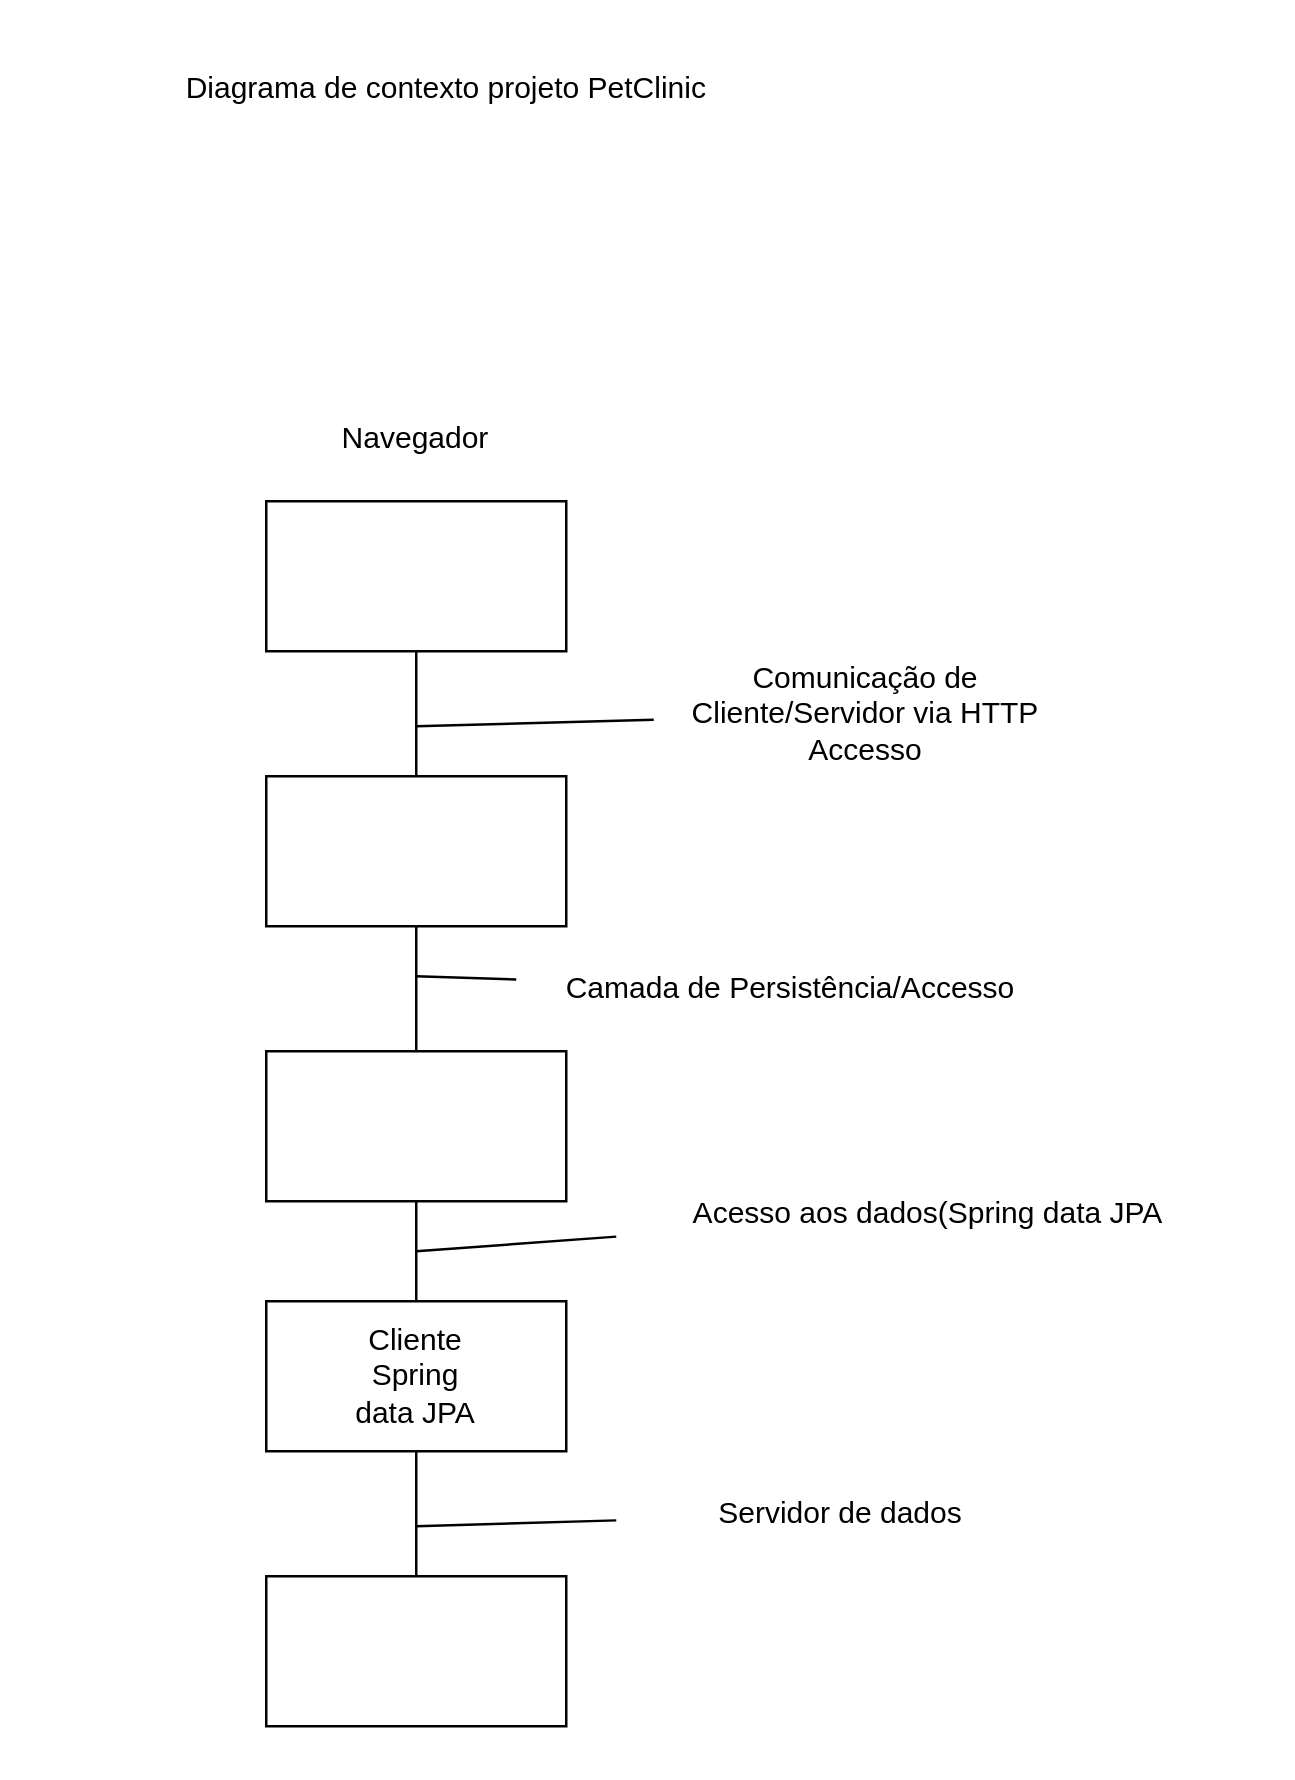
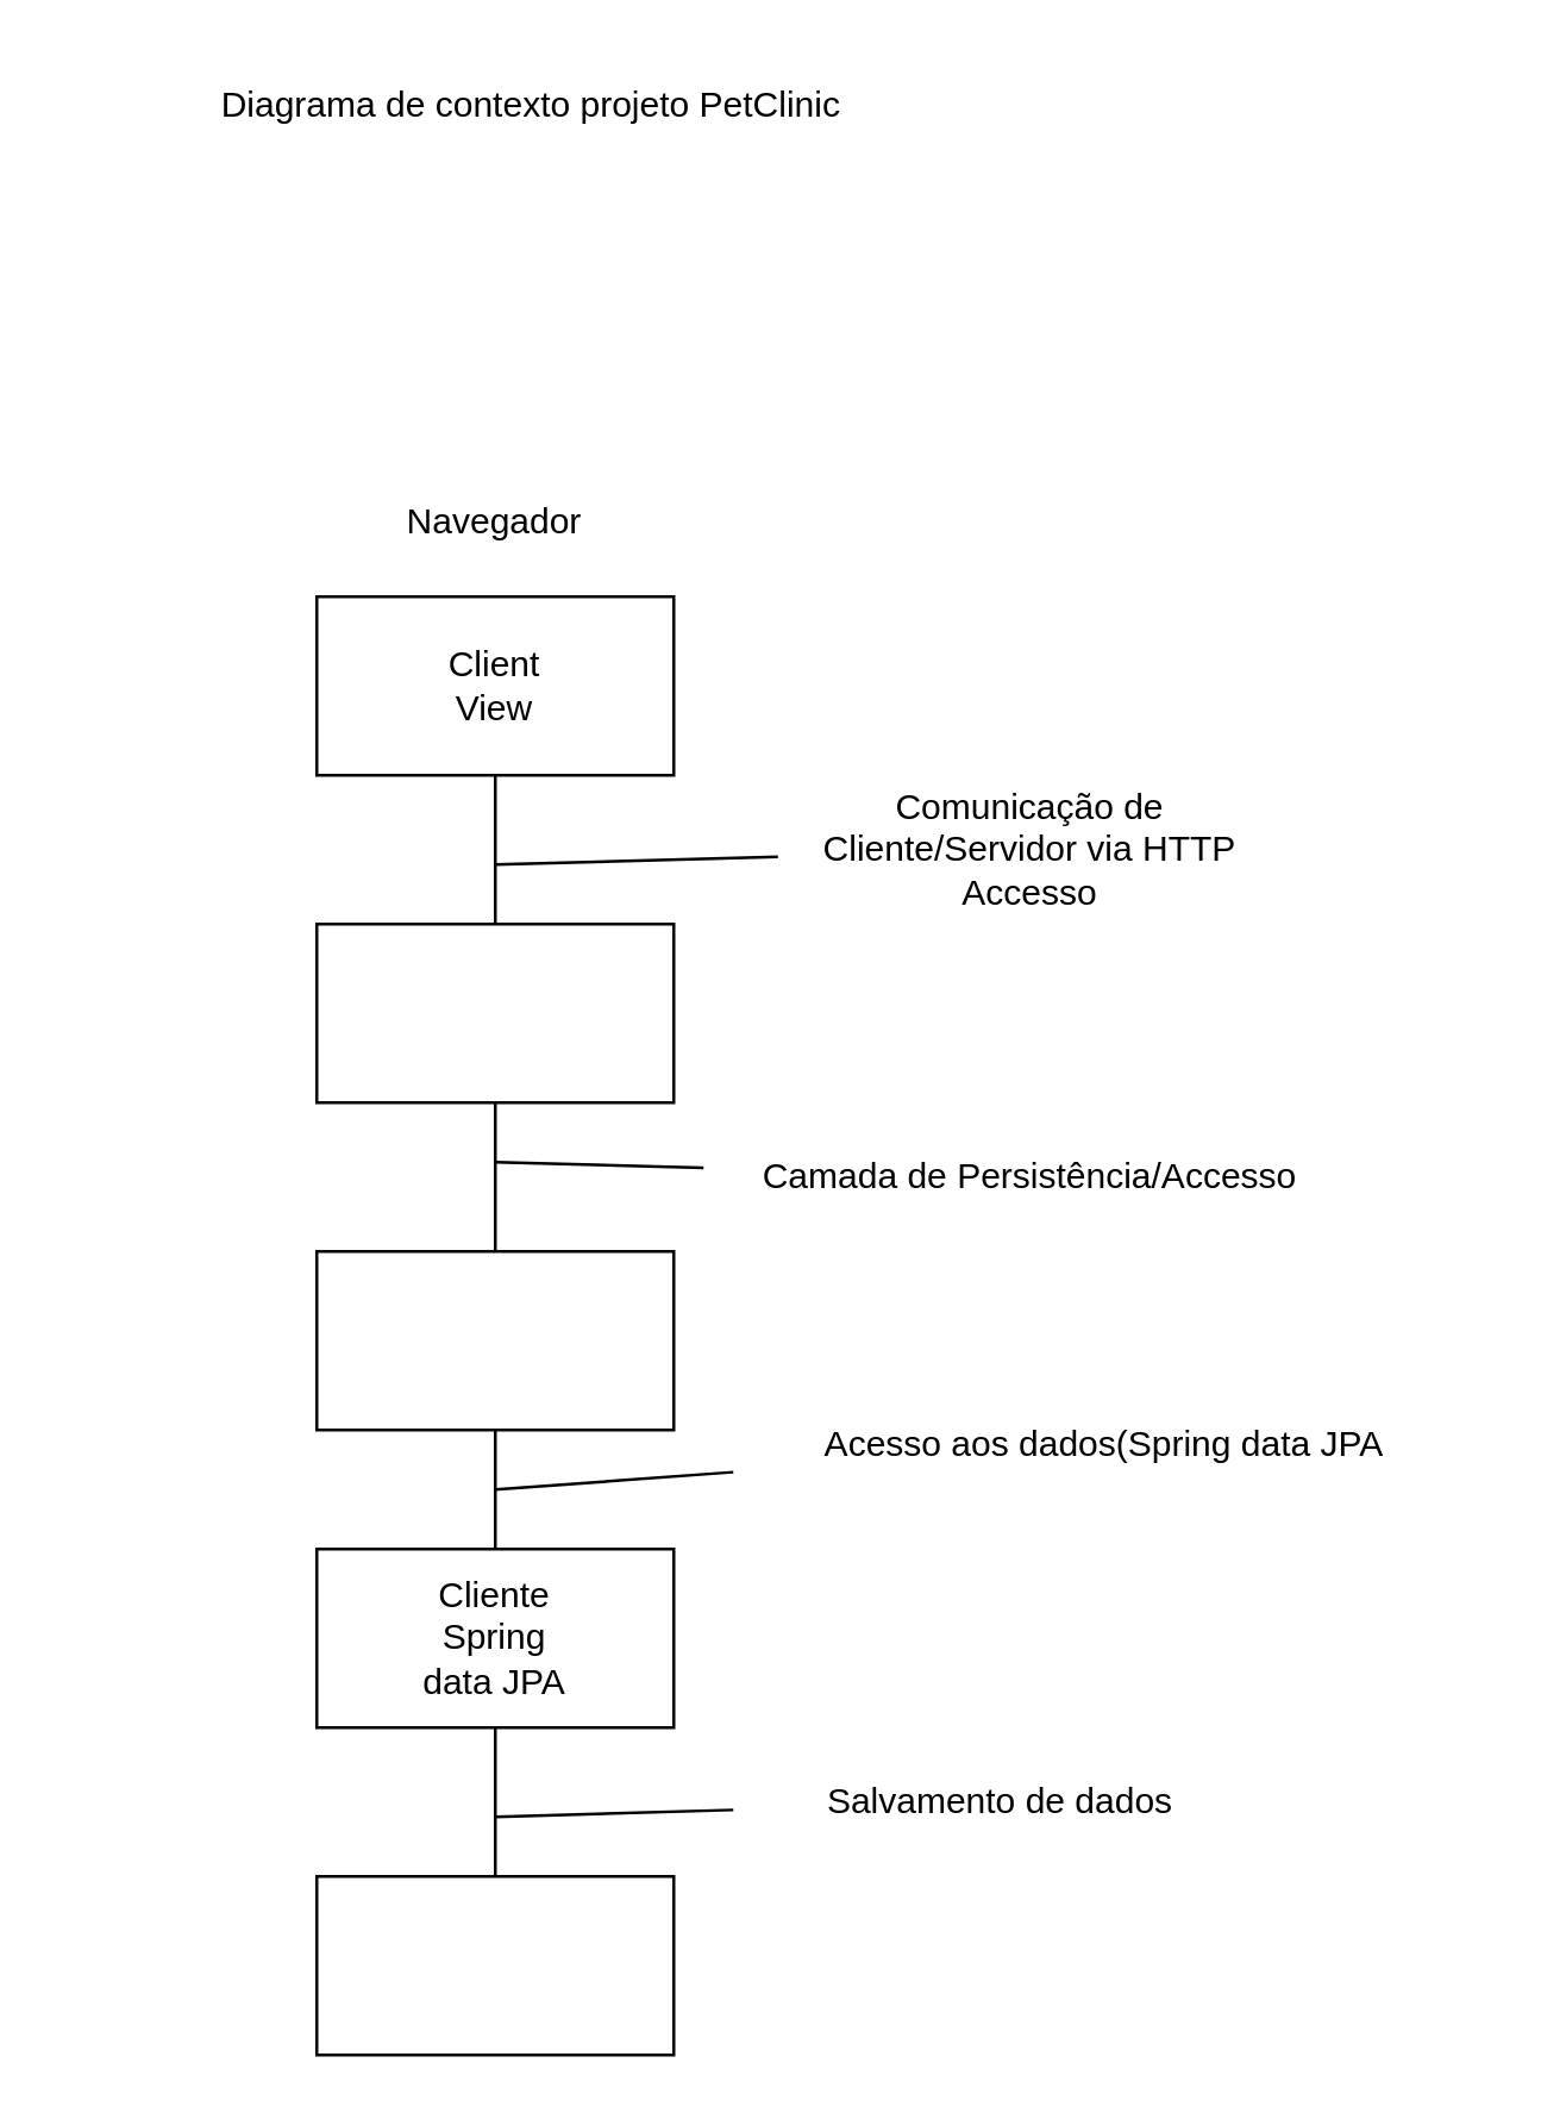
  <mxCell id="0" />
  <mxCell id="1" parent="0" />
  <mxCell id="2" value="" style="rounded=0;whiteSpace=wrap;html=1;" parent="1" vertex="1"><mxGeometry x="106" y="200" width="120" height="60" as="geometry" /></mxCell>
  <mxCell id="3" value="" style="rounded=0;whiteSpace=wrap;html=1;" parent="1" vertex="1"><mxGeometry x="106" y="310" width="120" height="60" as="geometry" /></mxCell>
  <mxCell id="4" value="" style="rounded=0;whiteSpace=wrap;html=1;" parent="1" vertex="1"><mxGeometry x="106" y="420" width="120" height="60" as="geometry" /></mxCell>
  <mxCell id="5" value="" style="rounded=0;whiteSpace=wrap;html=1;" parent="1" vertex="1"><mxGeometry x="106" y="520" width="120" height="60" as="geometry" /></mxCell>
  <mxCell id="6" value="" style="rounded=0;whiteSpace=wrap;html=1;" parent="1" vertex="1"><mxGeometry x="106" y="630" width="120" height="60" as="geometry" /></mxCell>
  <mxCell id="7" value="Navegador" style="text;html=1;align=center;verticalAlign=middle;whiteSpace=wrap;rounded=0;" parent="1" vertex="1"><mxGeometry x="136" y="160" width="60" height="30" as="geometry" /></mxCell>
+ <mxCell id="8" value="Client View" style="text;html=1;align=center;verticalAlign=middle;whiteSpace=wrap;rounded=0;" parent="1" vertex="1"><mxGeometry x="136" y="215" width="60" height="30" as="geometry" /></mxCell>
  <mxCell id="9" value="Comunicação de Cliente/Servidor via HTTP Accesso" style="text;html=1;align=center;verticalAlign=middle;whiteSpace=wrap;rounded=0;" parent="1" vertex="1"><mxGeometry x="261" y="270" width="170" height="30" as="geometry" /></mxCell>
- <mxCell id="10" value="Camada de Persistência/Accesso" style="text;html=1;align=center;verticalAlign=middle;whiteSpace=wrap;rounded=0;" parent="1" vertex="1"><mxGeometry x="206" y="380" width="220" height="30" as="geometry" /></mxCell>
+ <mxCell id="10" value="Camada de Persistência/Accesso" style="text;html=1;align=center;verticalAlign=middle;whiteSpace=wrap;rounded=0;" parent="1" vertex="1"><mxGeometry x="236" y="380" width="220" height="30" as="geometry" /></mxCell>
  <mxCell id="11" value="Acesso aos dados(Spring data JPA" style="text;html=1;align=center;verticalAlign=middle;whiteSpace=wrap;rounded=0;" parent="1" vertex="1"><mxGeometry x="246" y="470" width="250" height="30" as="geometry" /></mxCell>
  <mxCell id="12" value="Cliente Spring data JPA" style="text;html=1;align=center;verticalAlign=middle;whiteSpace=wrap;rounded=0;" parent="1" vertex="1"><mxGeometry x="136" y="535" width="60" height="30" as="geometry" /></mxCell>
- <mxCell id="13" value="Servidor de dados" style="text;html=1;align=center;verticalAlign=middle;whiteSpace=wrap;rounded=0;" parent="1" vertex="1"><mxGeometry x="246" y="590" width="180" height="30" as="geometry" /></mxCell>
+ <mxCell id="13" value="Salvamento de dados" style="text;html=1;align=center;verticalAlign=middle;whiteSpace=wrap;rounded=0;" parent="1" vertex="1"><mxGeometry x="246" y="590" width="180" height="30" as="geometry" /></mxCell>
  <mxCell id="14" value="" style="endArrow=none;html=1;rounded=0;entryX=0.5;entryY=1;entryDx=0;entryDy=0;exitX=0.5;exitY=0;exitDx=0;exitDy=0;" parent="1" source="3" target="2" edge="1"><mxGeometry width="50" height="50" relative="1" as="geometry"><mxPoint x="156" y="410" as="sourcePoint" /><mxPoint x="206" y="360" as="targetPoint" /></mxGeometry></mxCell>
  <mxCell id="15" value="" style="endArrow=none;html=1;rounded=0;" parent="1" target="9" edge="1"><mxGeometry width="50" height="50" relative="1" as="geometry"><mxPoint x="166" y="290" as="sourcePoint" /><mxPoint x="206" y="360" as="targetPoint" /></mxGeometry></mxCell>
  <mxCell id="16" value="" style="endArrow=none;html=1;rounded=0;" parent="1" target="10" edge="1"><mxGeometry width="50" height="50" relative="1" as="geometry"><mxPoint x="166" y="390" as="sourcePoint" /><mxPoint x="206" y="360" as="targetPoint" /></mxGeometry></mxCell>
  <mxCell id="17" value="" style="endArrow=none;html=1;rounded=0;exitX=0.5;exitY=0;exitDx=0;exitDy=0;entryX=0.5;entryY=1;entryDx=0;entryDy=0;" parent="1" source="4" target="3" edge="1"><mxGeometry width="50" height="50" relative="1" as="geometry"><mxPoint x="156" y="410" as="sourcePoint" /><mxPoint x="206" y="360" as="targetPoint" /></mxGeometry></mxCell>
  <mxCell id="18" value="" style="endArrow=none;html=1;rounded=0;exitX=0.5;exitY=0;exitDx=0;exitDy=0;entryX=0.5;entryY=1;entryDx=0;entryDy=0;" parent="1" source="5" target="4" edge="1"><mxGeometry width="50" height="50" relative="1" as="geometry"><mxPoint x="156" y="410" as="sourcePoint" /><mxPoint x="206" y="360" as="targetPoint" /></mxGeometry></mxCell>
  <mxCell id="19" value="" style="endArrow=none;html=1;rounded=0;" parent="1" target="11" edge="1"><mxGeometry width="50" height="50" relative="1" as="geometry"><mxPoint x="166" y="500" as="sourcePoint" /><mxPoint x="206" y="360" as="targetPoint" /></mxGeometry></mxCell>
  <mxCell id="20" value="" style="endArrow=none;html=1;rounded=0;entryX=0.5;entryY=1;entryDx=0;entryDy=0;exitX=0.5;exitY=0;exitDx=0;exitDy=0;" parent="1" source="6" target="5" edge="1"><mxGeometry width="50" height="50" relative="1" as="geometry"><mxPoint x="156" y="410" as="sourcePoint" /><mxPoint x="206" y="360" as="targetPoint" /></mxGeometry></mxCell>
  <mxCell id="21" value="" style="endArrow=none;html=1;rounded=0;" parent="1" target="13" edge="1"><mxGeometry width="50" height="50" relative="1" as="geometry"><mxPoint x="166" y="610" as="sourcePoint" /><mxPoint x="206" y="360" as="targetPoint" /></mxGeometry></mxCell>
  <mxCell id="22" value="Diagrama de contexto projeto PetClinic&amp;nbsp;" style="text;html=1;align=center;verticalAlign=middle;whiteSpace=wrap;rounded=0;" parent="1" vertex="1"><mxGeometry x="20" y="20" width="320" height="30" as="geometry" /></mxCell>
